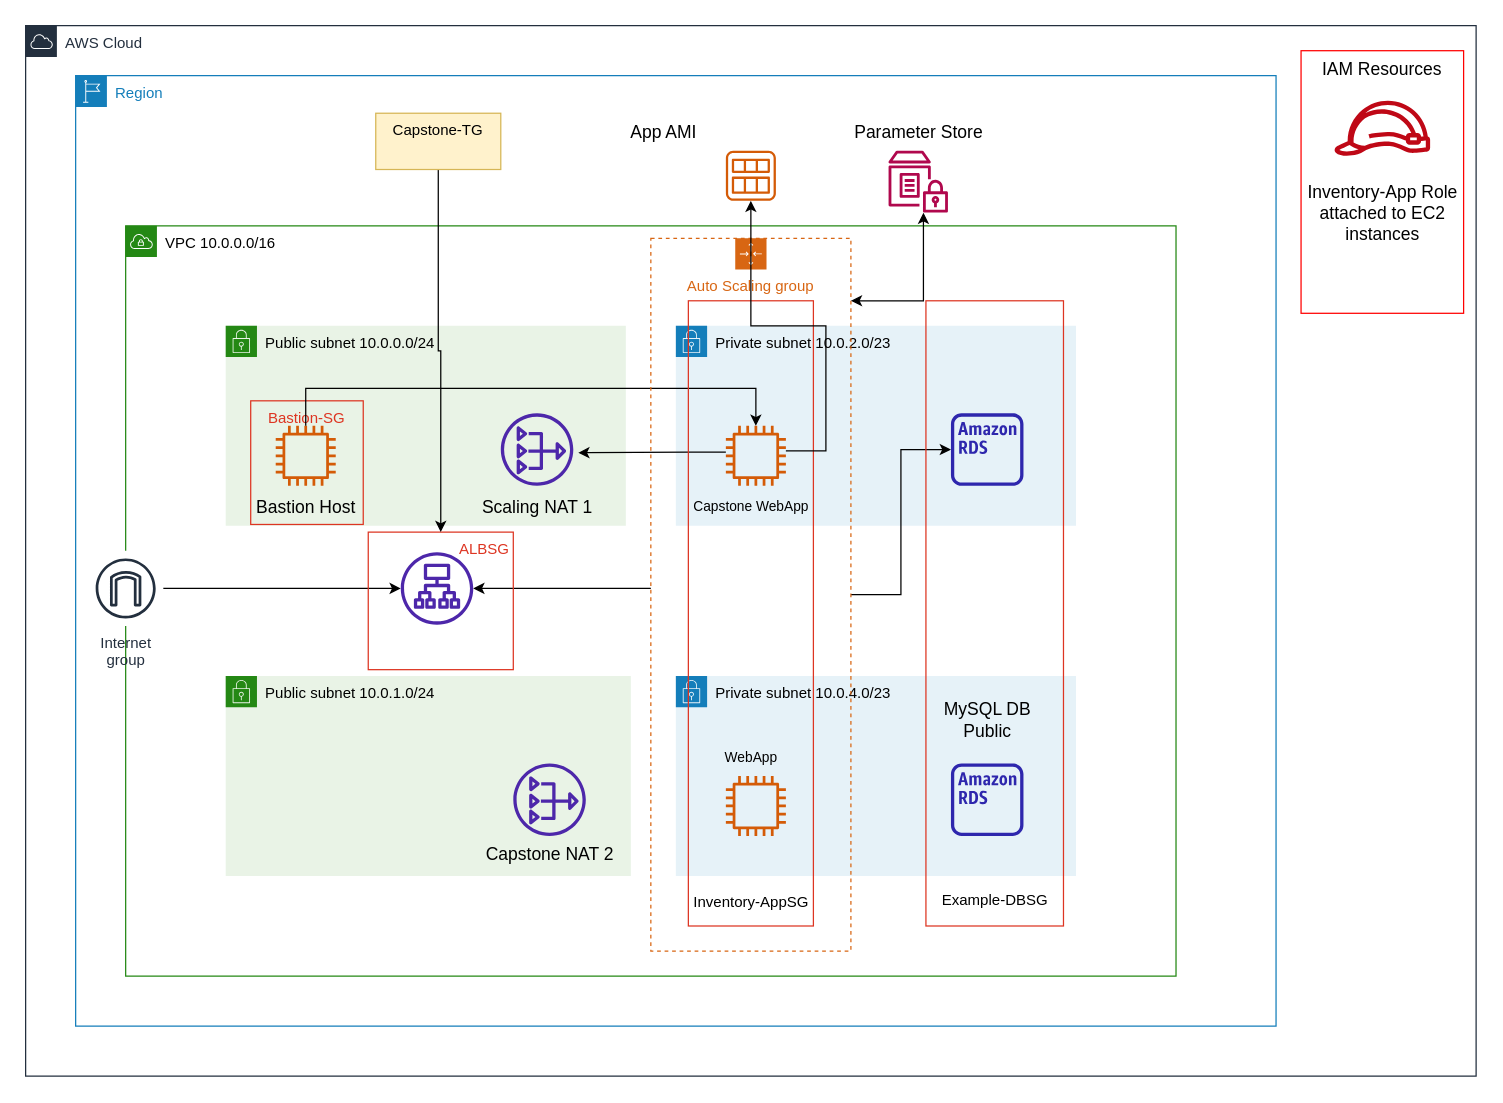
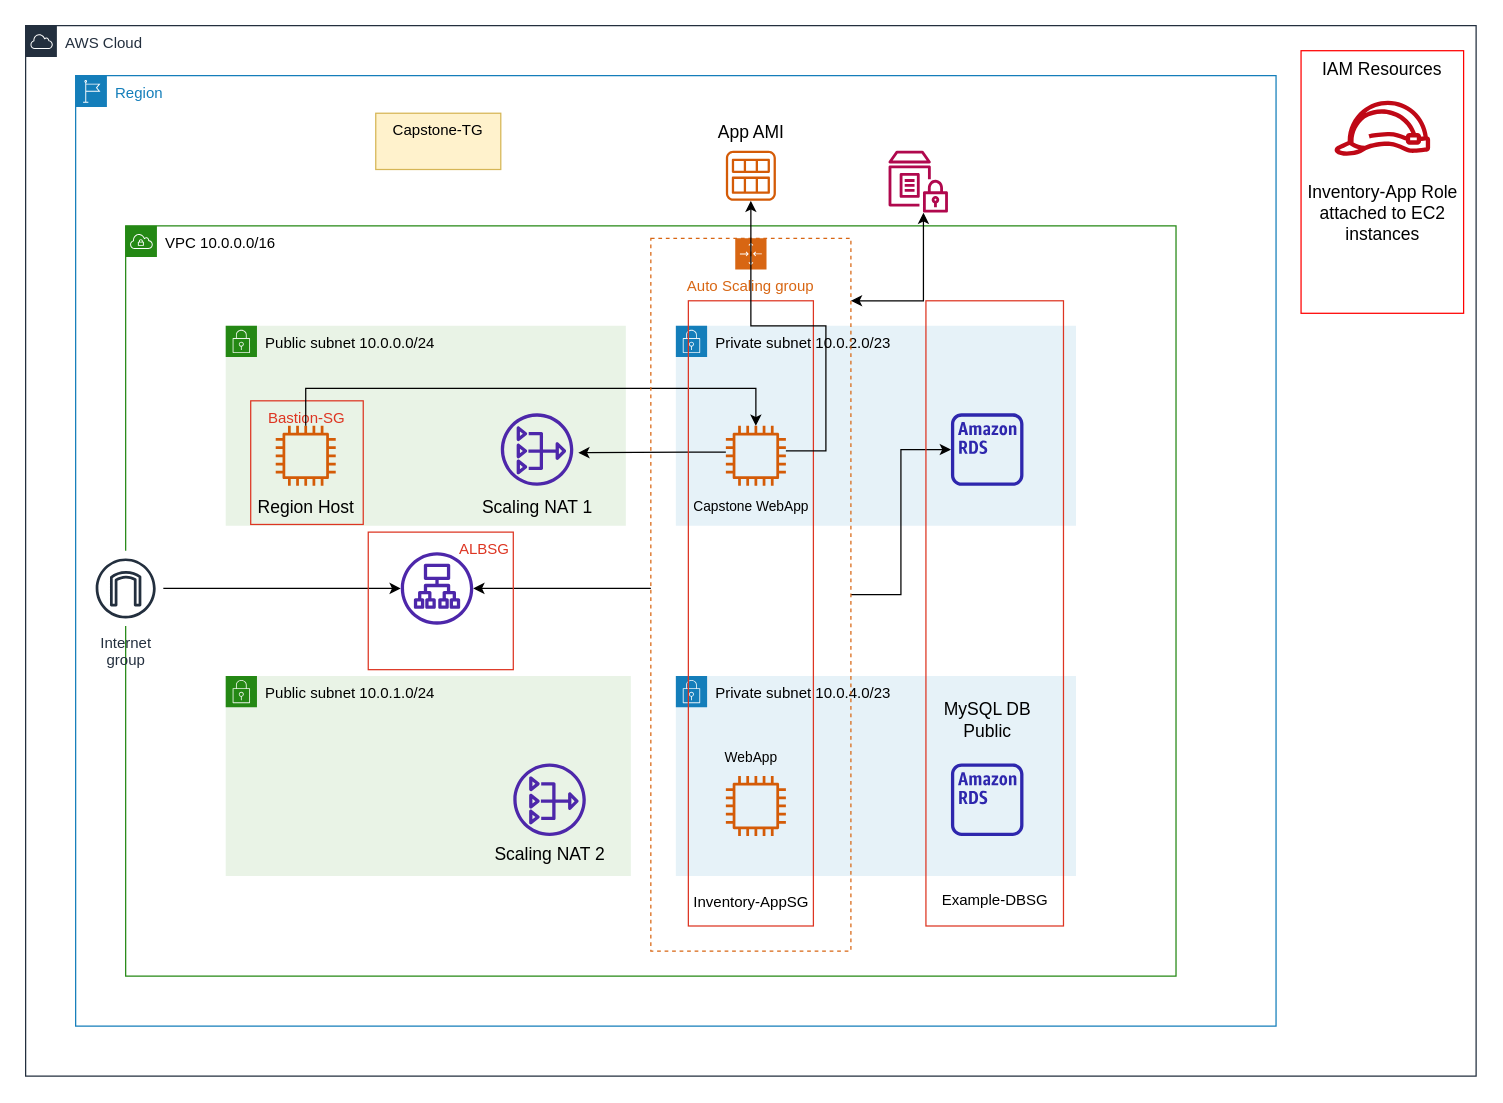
  <mxCell id="0" />
  <mxCell id="1" parent="0" />
  <mxCell id="2" value="AWS Cloud" style="points=[[0,0],[0.25,0],[0.5,0],[0.75,0],[1,0],[1,0.25],[1,0.5],[1,0.75],[1,1],[0.75,1],[0.5,1],[0.25,1],[0,1],[0,0.75],[0,0.5],[0,0.25]];outlineConnect=0;gradientColor=none;html=1;whiteSpace=wrap;fontSize=12;fontStyle=0;container=1;pointerEvents=0;collapsible=0;recursiveResize=0;shape=mxgraph.aws4.group;grIcon=mxgraph.aws4.group_aws_cloud;strokeColor=#232F3E;fillColor=none;verticalAlign=top;align=left;spacingLeft=30;fontColor=#232F3E;dashed=0;" parent="1" vertex="1"><mxGeometry x="20" y="20" width="1160" height="840" as="geometry" /></mxCell>
  <mxCell id="3" value="IAM Resources" style="dashed=0;verticalAlign=top;fontStyle=0;fontSize=14;fillColor=none;strokeColor=#FF0000;" parent="2" vertex="1"><mxGeometry x="1020" y="20" width="130" height="210" as="geometry" /></mxCell>
  <mxCell id="4" style="edgeStyle=orthogonalEdgeStyle;rounded=0;orthogonalLoop=1;jettySize=auto;html=1;exitX=0.5;exitY=1;exitDx=0;exitDy=0;fontSize=14;fontColor=#000000;startArrow=classic;startFill=1;endArrow=classic;endFill=1;" parent="2" source="3" target="3" edge="1"><mxGeometry relative="1" as="geometry" /></mxCell>
  <mxCell id="5" value="" style="sketch=0;outlineConnect=0;fontColor=#232F3E;gradientColor=none;fillColor=#BF0816;strokeColor=none;dashed=0;verticalLabelPosition=bottom;verticalAlign=top;align=center;html=1;fontSize=12;fontStyle=0;aspect=fixed;pointerEvents=1;shape=mxgraph.aws4.role;" parent="2" vertex="1"><mxGeometry x="1046" y="60" width="78" height="44" as="geometry" /></mxCell>
  <mxCell id="6" value="Inventory-App Role&lt;br&gt;attached to EC2&lt;br&gt;instances" style="text;html=1;resizable=0;autosize=1;align=center;verticalAlign=middle;points=[];fillColor=none;strokeColor=none;rounded=0;fontSize=14;fontColor=#000000;" parent="2" vertex="1"><mxGeometry x="1015" y="120" width="140" height="60" as="geometry" /></mxCell>
  <mxCell id="7" value="Region" style="points=[[0,0],[0.25,0],[0.5,0],[0.75,0],[1,0],[1,0.25],[1,0.5],[1,0.75],[1,1],[0.75,1],[0.5,1],[0.25,1],[0,1],[0,0.75],[0,0.5],[0,0.25]];outlineConnect=0;gradientColor=none;html=1;whiteSpace=wrap;fontSize=12;fontStyle=0;container=1;pointerEvents=0;collapsible=0;recursiveResize=0;shape=mxgraph.aws4.group;grIcon=mxgraph.aws4.group_region;strokeColor=#147EBA;fillColor=none;verticalAlign=top;align=left;spacingLeft=30;fontColor=#147EBA;" parent="1" vertex="1"><mxGeometry x="60" y="60" width="960" height="760" as="geometry" /></mxCell>
  <mxCell id="8" value="&lt;font color=&quot;#000000&quot;&gt;VPC 10.0.0.0/16&lt;/font&gt;" style="points=[[0,0],[0.25,0],[0.5,0],[0.75,0],[1,0],[1,0.25],[1,0.5],[1,0.75],[1,1],[0.75,1],[0.5,1],[0.25,1],[0,1],[0,0.75],[0,0.5],[0,0.25]];outlineConnect=0;gradientColor=none;html=1;whiteSpace=wrap;fontSize=12;fontStyle=0;container=1;pointerEvents=0;collapsible=0;recursiveResize=0;shape=mxgraph.aws4.group;grIcon=mxgraph.aws4.group_vpc;strokeColor=#248814;fillColor=none;verticalAlign=top;align=left;spacingLeft=30;fontColor=#AAB7B8;dashed=0;" parent="7" vertex="1"><mxGeometry x="40" y="120" width="840" height="600" as="geometry" /></mxCell>
  <mxCell id="9" value="&lt;font color=&quot;#000000&quot;&gt;Private subnet 10.0.2.0/23&lt;/font&gt;" style="points=[[0,0],[0.25,0],[0.5,0],[0.75,0],[1,0],[1,0.25],[1,0.5],[1,0.75],[1,1],[0.75,1],[0.5,1],[0.25,1],[0,1],[0,0.75],[0,0.5],[0,0.25]];outlineConnect=0;gradientColor=none;html=1;whiteSpace=wrap;fontSize=12;fontStyle=0;container=1;pointerEvents=0;collapsible=0;recursiveResize=0;shape=mxgraph.aws4.group;grIcon=mxgraph.aws4.group_security_group;grStroke=0;strokeColor=#147EBA;fillColor=#E6F2F8;verticalAlign=top;align=left;spacingLeft=30;fontColor=#147EBA;dashed=0;" parent="8" vertex="1"><mxGeometry x="440" y="80" width="320" height="160" as="geometry" /></mxCell>
  <mxCell id="10" value="" style="sketch=0;outlineConnect=0;fontColor=#232F3E;gradientColor=none;fillColor=#D45B07;strokeColor=none;dashed=0;verticalLabelPosition=bottom;verticalAlign=top;align=center;html=1;fontSize=12;fontStyle=0;aspect=fixed;pointerEvents=1;shape=mxgraph.aws4.instance2;" parent="9" vertex="1"><mxGeometry x="40" y="80" width="48" height="48" as="geometry" /></mxCell>
  <mxCell id="11" value="" style="sketch=0;outlineConnect=0;fontColor=#232F3E;gradientColor=none;fillColor=#2E27AD;strokeColor=none;dashed=0;verticalLabelPosition=bottom;verticalAlign=top;align=center;html=1;fontSize=12;fontStyle=0;aspect=fixed;pointerEvents=1;shape=mxgraph.aws4.rds_instance_alt;" parent="9" vertex="1"><mxGeometry x="220" y="70" width="58" height="58" as="geometry" /></mxCell>
  <mxCell id="12" value="&lt;font color=&quot;#000000&quot;&gt;Public subnet 10.0.0.0/24&lt;/font&gt;" style="points=[[0,0],[0.25,0],[0.5,0],[0.75,0],[1,0],[1,0.25],[1,0.5],[1,0.75],[1,1],[0.75,1],[0.5,1],[0.25,1],[0,1],[0,0.75],[0,0.5],[0,0.25]];outlineConnect=0;gradientColor=none;html=1;whiteSpace=wrap;fontSize=12;fontStyle=0;container=1;pointerEvents=0;collapsible=0;recursiveResize=0;shape=mxgraph.aws4.group;grIcon=mxgraph.aws4.group_security_group;grStroke=0;strokeColor=#248814;fillColor=#E9F3E6;verticalAlign=top;align=left;spacingLeft=30;fontColor=#248814;dashed=0;" parent="8" vertex="1"><mxGeometry x="80" y="80" width="320" height="160" as="geometry" /></mxCell>
  <mxCell id="13" value="" style="sketch=0;outlineConnect=0;fontColor=#232F3E;gradientColor=none;fillColor=#D45B07;strokeColor=none;dashed=0;verticalLabelPosition=bottom;verticalAlign=top;align=center;html=1;fontSize=12;fontStyle=0;aspect=fixed;pointerEvents=1;shape=mxgraph.aws4.instance2;" parent="12" vertex="1"><mxGeometry x="40" y="80" width="48" height="48" as="geometry" /></mxCell>
- <mxCell id="14" value="&lt;span style=&quot;font-size: 14px;&quot;&gt;Bastion Host&lt;/span&gt;" style="text;html=1;resizable=0;autosize=1;align=center;verticalAlign=middle;points=[];fillColor=none;strokeColor=none;rounded=0;" parent="12" vertex="1"><mxGeometry x="14" y="130" width="100" height="30" as="geometry" /></mxCell>
+ <mxCell id="14" value="&lt;span style=&quot;font-size: 14px;&quot;&gt;Region Host&lt;/span&gt;" style="text;html=1;resizable=0;autosize=1;align=center;verticalAlign=middle;points=[];fillColor=none;strokeColor=none;rounded=0;" parent="12" vertex="1"><mxGeometry x="14" y="130" width="100" height="30" as="geometry" /></mxCell>
  <mxCell id="15" value="" style="sketch=0;outlineConnect=0;fontColor=#232F3E;gradientColor=none;fillColor=#4D27AA;strokeColor=none;dashed=0;verticalLabelPosition=bottom;verticalAlign=top;align=center;html=1;fontSize=12;fontStyle=0;aspect=fixed;pointerEvents=1;shape=mxgraph.aws4.nat_gateway;" parent="12" vertex="1"><mxGeometry x="220" y="70" width="58" height="58" as="geometry" /></mxCell>
  <mxCell id="16" value="Scaling NAT 1" style="text;html=1;resizable=0;autosize=1;align=center;verticalAlign=middle;points=[];fillColor=none;strokeColor=none;rounded=0;fontSize=14;" parent="12" vertex="1"><mxGeometry x="184" y="130" width="130" height="30" as="geometry" /></mxCell>
  <mxCell id="17" value="Bastion-SG" style="fillColor=none;strokeColor=#DD3522;verticalAlign=top;fontStyle=0;fontColor=#DD3522;fontSize=12;" parent="12" vertex="1"><mxGeometry x="20" y="60" width="90" height="98.88" as="geometry" /></mxCell>
  <mxCell id="18" value="&lt;font color=&quot;#000000&quot;&gt;Public subnet 10.0.1.0/24&lt;/font&gt;" style="points=[[0,0],[0.25,0],[0.5,0],[0.75,0],[1,0],[1,0.25],[1,0.5],[1,0.75],[1,1],[0.75,1],[0.5,1],[0.25,1],[0,1],[0,0.75],[0,0.5],[0,0.25]];outlineConnect=0;gradientColor=none;html=1;whiteSpace=wrap;fontSize=12;fontStyle=0;container=1;pointerEvents=0;collapsible=0;recursiveResize=0;shape=mxgraph.aws4.group;grIcon=mxgraph.aws4.group_security_group;grStroke=0;strokeColor=#248814;fillColor=#E9F3E6;verticalAlign=top;align=left;spacingLeft=30;fontColor=#248814;dashed=0;" parent="8" vertex="1"><mxGeometry x="80" y="360" width="324" height="160" as="geometry" /></mxCell>
  <mxCell id="19" value="" style="sketch=0;outlineConnect=0;fontColor=#232F3E;gradientColor=none;fillColor=#4D27AA;strokeColor=none;dashed=0;verticalLabelPosition=bottom;verticalAlign=top;align=center;html=1;fontSize=12;fontStyle=0;aspect=fixed;pointerEvents=1;shape=mxgraph.aws4.nat_gateway;" parent="18" vertex="1"><mxGeometry x="230" y="70" width="58" height="58" as="geometry" /></mxCell>
- <mxCell id="20" value="Capstone NAT 2" style="text;html=1;resizable=0;autosize=1;align=center;verticalAlign=middle;points=[];fillColor=none;strokeColor=none;rounded=0;fontSize=14;" parent="18" vertex="1"><mxGeometry x="194" y="128" width="130" height="30" as="geometry" /></mxCell>
+ <mxCell id="20" value="Scaling NAT 2" style="text;html=1;resizable=0;autosize=1;align=center;verticalAlign=middle;points=[];fillColor=none;strokeColor=none;rounded=0;fontSize=14;" parent="18" vertex="1"><mxGeometry x="194" y="128" width="130" height="30" as="geometry" /></mxCell>
  <mxCell id="21" value="&lt;font color=&quot;#000000&quot;&gt;Private subnet 10.0.4.0/23&lt;/font&gt;" style="points=[[0,0],[0.25,0],[0.5,0],[0.75,0],[1,0],[1,0.25],[1,0.5],[1,0.75],[1,1],[0.75,1],[0.5,1],[0.25,1],[0,1],[0,0.75],[0,0.5],[0,0.25]];outlineConnect=0;gradientColor=none;html=1;whiteSpace=wrap;fontSize=12;fontStyle=0;container=1;pointerEvents=0;collapsible=0;recursiveResize=0;shape=mxgraph.aws4.group;grIcon=mxgraph.aws4.group_security_group;grStroke=0;strokeColor=#147EBA;fillColor=#E6F2F8;verticalAlign=top;align=left;spacingLeft=30;fontColor=#147EBA;dashed=0;" parent="8" vertex="1"><mxGeometry x="440" y="360" width="320" height="160" as="geometry" /></mxCell>
  <mxCell id="22" value="" style="sketch=0;outlineConnect=0;fontColor=#232F3E;gradientColor=none;fillColor=#D45B07;strokeColor=none;dashed=0;verticalLabelPosition=bottom;verticalAlign=top;align=center;html=1;fontSize=12;fontStyle=0;aspect=fixed;pointerEvents=1;shape=mxgraph.aws4.instance2;" parent="21" vertex="1"><mxGeometry x="40" y="80" width="48" height="48" as="geometry" /></mxCell>
  <mxCell id="23" value="" style="sketch=0;outlineConnect=0;fontColor=#232F3E;gradientColor=none;fillColor=#2E27AD;strokeColor=none;dashed=0;verticalLabelPosition=bottom;verticalAlign=top;align=center;html=1;fontSize=12;fontStyle=0;aspect=fixed;pointerEvents=1;shape=mxgraph.aws4.rds_instance_alt;" parent="21" vertex="1"><mxGeometry x="220" y="70" width="58" height="58" as="geometry" /></mxCell>
  <mxCell id="24" value="MySQL DB&lt;br&gt;Public" style="text;html=1;resizable=0;autosize=1;align=center;verticalAlign=middle;points=[];fillColor=none;strokeColor=none;rounded=0;fontSize=14;fontColor=#000000;" parent="21" vertex="1"><mxGeometry x="204" y="10" width="90" height="50" as="geometry" /></mxCell>
  <mxCell id="25" value="" style="edgeStyle=orthogonalEdgeStyle;rounded=0;orthogonalLoop=1;jettySize=auto;html=1;fontSize=14;fontColor=#000000;startArrow=none;startFill=0;endArrow=classic;endFill=1;" parent="8" source="26" target="29" edge="1"><mxGeometry relative="1" as="geometry"><mxPoint x="140" y="290" as="targetPoint" /></mxGeometry></mxCell>
  <mxCell id="26" value="Internet&#10;group" style="sketch=0;outlineConnect=0;fontColor=#232F3E;gradientColor=none;strokeColor=#232F3E;fillColor=#ffffff;dashed=0;verticalLabelPosition=bottom;verticalAlign=top;align=center;html=1;fontSize=12;fontStyle=0;aspect=fixed;shape=mxgraph.aws4.resourceIcon;resIcon=mxgraph.aws4.internet_gateway;" parent="8" vertex="1"><mxGeometry x="-30" y="260" width="60" height="60" as="geometry" /></mxCell>
  <mxCell id="27" value="" style="edgeStyle=orthogonalEdgeStyle;rounded=0;orthogonalLoop=1;jettySize=auto;html=1;fontSize=14;entryX=1.069;entryY=0.543;entryDx=0;entryDy=0;entryPerimeter=0;" parent="8" source="10" target="15" edge="1"><mxGeometry relative="1" as="geometry"><Array as="points"><mxPoint x="450" y="181" /><mxPoint x="450" y="181" /></Array></mxGeometry></mxCell>
  <mxCell id="28" value="" style="edgeStyle=orthogonalEdgeStyle;rounded=0;orthogonalLoop=1;jettySize=auto;html=1;fontSize=14;" parent="8" source="13" target="10" edge="1"><mxGeometry relative="1" as="geometry"><Array as="points"><mxPoint x="144" y="130" /><mxPoint x="504" y="130" /></Array></mxGeometry></mxCell>
  <mxCell id="29" value="" style="sketch=0;outlineConnect=0;fontColor=#232F3E;gradientColor=none;fillColor=#4D27AA;strokeColor=none;dashed=0;verticalLabelPosition=bottom;verticalAlign=top;align=center;html=1;fontSize=12;fontStyle=0;aspect=fixed;pointerEvents=1;shape=mxgraph.aws4.application_load_balancer;" parent="8" vertex="1"><mxGeometry x="220" y="261" width="58" height="58" as="geometry" /></mxCell>
  <mxCell id="30" value="" style="edgeStyle=orthogonalEdgeStyle;rounded=0;orthogonalLoop=1;jettySize=auto;html=1;fontSize=14;fontColor=#000000;startArrow=none;startFill=0;endArrow=classic;endFill=1;" parent="8" source="32" target="11" edge="1"><mxGeometry relative="1" as="geometry"><mxPoint x="720" y="285" as="targetPoint" /></mxGeometry></mxCell>
  <mxCell id="31" value="" style="edgeStyle=orthogonalEdgeStyle;rounded=0;orthogonalLoop=1;jettySize=auto;html=1;fontSize=14;fontColor=#000000;startArrow=none;startFill=0;endArrow=classic;endFill=1;" parent="8" source="32" target="29" edge="1"><mxGeometry relative="1" as="geometry"><mxPoint x="260" y="285" as="targetPoint" /><Array as="points"><mxPoint x="380" y="290" /><mxPoint x="380" y="290" /></Array></mxGeometry></mxCell>
  <mxCell id="32" value="Auto Scaling group" style="points=[[0,0],[0.25,0],[0.5,0],[0.75,0],[1,0],[1,0.25],[1,0.5],[1,0.75],[1,1],[0.75,1],[0.5,1],[0.25,1],[0,1],[0,0.75],[0,0.5],[0,0.25]];outlineConnect=0;gradientColor=none;html=1;whiteSpace=wrap;fontSize=12;fontStyle=0;container=1;pointerEvents=0;collapsible=0;recursiveResize=0;shape=mxgraph.aws4.groupCenter;grIcon=mxgraph.aws4.group_auto_scaling_group;grStroke=1;strokeColor=#D86613;fillColor=none;verticalAlign=top;align=center;fontColor=#D86613;dashed=1;spacingTop=25;" parent="8" vertex="1"><mxGeometry x="420" y="10" width="160" height="570" as="geometry" /></mxCell>
  <mxCell id="33" value="" style="fillColor=none;strokeColor=#DD3522;verticalAlign=top;fontStyle=0;fontColor=#DD3522;fontSize=14;" parent="32" vertex="1"><mxGeometry x="30" y="50" width="100" height="500" as="geometry" /></mxCell>
  <mxCell id="34" value="&lt;font style=&quot;font-size: 12px;&quot;&gt;Inventory-AppSG&lt;/font&gt;" style="text;html=1;resizable=0;autosize=1;align=center;verticalAlign=middle;points=[];fillColor=none;strokeColor=none;rounded=0;fontSize=14;fontColor=#000000;" parent="32" vertex="1"><mxGeometry x="20" y="515" width="120" height="30" as="geometry" /></mxCell>
  <mxCell id="35" value="&lt;font style=&quot;font-size: 11px;&quot;&gt;Capstone WebApp&lt;/font&gt;" style="text;html=1;resizable=0;autosize=1;align=center;verticalAlign=middle;points=[];fillColor=none;strokeColor=none;rounded=0;fontSize=12;fontColor=#000000;" parent="32" vertex="1"><mxGeometry x="20" y="200" width="120" height="30" as="geometry" /></mxCell>
  <mxCell id="36" value="&lt;font style=&quot;font-size: 11px;&quot;&gt;WebApp&lt;/font&gt;" style="text;html=1;resizable=0;autosize=1;align=center;verticalAlign=middle;points=[];fillColor=none;strokeColor=none;rounded=0;fontSize=12;fontColor=#000000;" parent="32" vertex="1"><mxGeometry x="45" y="400" width="70" height="30" as="geometry" /></mxCell>
  <mxCell id="37" value="" style="fillColor=none;strokeColor=#DD3522;verticalAlign=top;fontStyle=0;fontColor=#DD3522;fontSize=14;" parent="8" vertex="1"><mxGeometry x="640" y="60" width="110" height="500" as="geometry" /></mxCell>
  <mxCell id="38" value="Example-DBSG" style="text;html=1;resizable=0;autosize=1;align=center;verticalAlign=middle;points=[];fillColor=none;strokeColor=none;rounded=0;fontSize=12;fontColor=#000000;" parent="8" vertex="1"><mxGeometry x="640" y="525" width="110" height="30" as="geometry" /></mxCell>
  <mxCell id="39" value="                     ALBSG" style="fillColor=none;strokeColor=#DD3522;verticalAlign=top;fontStyle=0;fontColor=#DD3522;fontSize=12;" parent="8" vertex="1"><mxGeometry x="194" y="245" width="116" height="110" as="geometry" /></mxCell>
  <mxCell id="40" value="" style="sketch=0;outlineConnect=0;fontColor=#232F3E;gradientColor=none;fillColor=#D45B07;strokeColor=none;dashed=0;verticalLabelPosition=bottom;verticalAlign=top;align=center;html=1;fontSize=12;fontStyle=0;aspect=fixed;pointerEvents=1;shape=mxgraph.aws4.ami;" parent="7" vertex="1"><mxGeometry x="520" y="60" width="40" height="40" as="geometry" /></mxCell>
- <mxCell id="41" value="App AMI" style="text;html=1;resizable=0;autosize=1;align=center;verticalAlign=middle;points=[];fillColor=none;strokeColor=none;rounded=0;fontSize=14;fontColor=#000000;" parent="7" vertex="1"><mxGeometry x="430" y="30" width="80" height="30" as="geometry" /></mxCell>
+ <mxCell id="41" value="App AMI" style="text;html=1;resizable=0;autosize=1;align=center;verticalAlign=middle;points=[];fillColor=none;strokeColor=none;rounded=0;fontSize=14;fontColor=#000000;" parent="7" vertex="1"><mxGeometry x="500" y="30" width="80" height="30" as="geometry" /></mxCell>
  <mxCell id="42" value="" style="edgeStyle=orthogonalEdgeStyle;rounded=0;orthogonalLoop=1;jettySize=auto;html=1;fontSize=14;fontColor=#000000;startArrow=none;startFill=0;endArrow=classic;endFill=1;" parent="7" source="10" target="40" edge="1"><mxGeometry relative="1" as="geometry"><mxPoint x="632" y="324" as="targetPoint" /><Array as="points"><mxPoint x="600" y="300" /><mxPoint x="600" y="200" /><mxPoint x="540" y="200" /></Array></mxGeometry></mxCell>
  <mxCell id="43" value="" style="sketch=0;outlineConnect=0;fontColor=#232F3E;gradientColor=none;fillColor=#B0084D;strokeColor=none;dashed=0;verticalLabelPosition=bottom;verticalAlign=top;align=center;html=1;fontSize=12;fontStyle=0;aspect=fixed;pointerEvents=1;shape=mxgraph.aws4.parameter_store;" parent="7" vertex="1"><mxGeometry x="650" y="60" width="47.6" height="49.5" as="geometry" /></mxCell>
  <mxCell id="44" value="" style="edgeStyle=orthogonalEdgeStyle;rounded=0;orthogonalLoop=1;jettySize=auto;html=1;fontSize=14;fontColor=#000000;startArrow=classic;startFill=1;endArrow=classic;endFill=1;" parent="7" source="32" target="43" edge="1"><mxGeometry relative="1" as="geometry"><mxPoint x="540" y="1055" as="targetPoint" /><Array as="points"><mxPoint x="678" y="180" /></Array></mxGeometry></mxCell>
- <mxCell id="45" value="Parameter Store" style="text;html=1;resizable=0;autosize=1;align=center;verticalAlign=middle;points=[];fillColor=none;strokeColor=none;rounded=0;fontSize=14;fontColor=#000000;" parent="7" vertex="1"><mxGeometry x="608.8" y="30" width="130" height="30" as="geometry" /></mxCell>
- <mxCell id="46" value="" style="edgeStyle=orthogonalEdgeStyle;rounded=0;orthogonalLoop=1;jettySize=auto;html=1;entryX=0.5;entryY=0;entryDx=0;entryDy=0;" edge="1" parent="7" source="47" target="39"><mxGeometry relative="1" as="geometry" /></mxCell>
  <mxCell id="47" value="Capstone-TG" style="fillColor=#fff2cc;strokeColor=#d6b656;dashed=0;verticalAlign=top;fontStyle=0;" vertex="1" parent="7"><mxGeometry x="240" y="30" width="100" height="45" as="geometry" /></mxCell>
